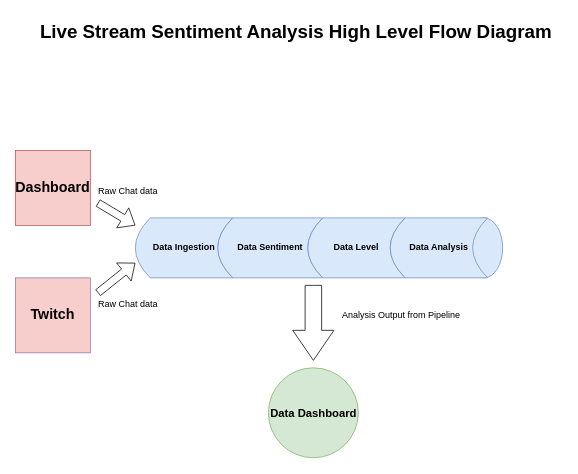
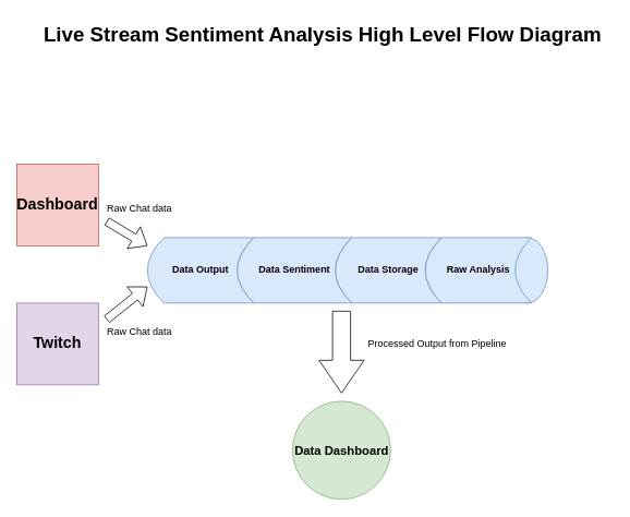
  <mxCell id="0" />
  <mxCell id="1" parent="0" />
  <mxCell id="2" value="" style="ellipse;whiteSpace=wrap;html=1;fillColor=#dae8fc;strokeColor=#6c8ebf;" vertex="1" parent="1"><mxGeometry x="620" y="290" width="50" height="80" as="geometry" /></mxCell>
  <mxCell id="3" value="&lt;b&gt;&lt;font style=&quot;font-size: 19px;&quot;&gt;Dashboard&lt;/font&gt;&lt;/b&gt;" style="whiteSpace=wrap;html=1;aspect=fixed;fillColor=#f8cecc;strokeColor=#b85450;" vertex="1" parent="1"><mxGeometry x="20" y="200" width="100" height="100" as="geometry" /></mxCell>
- <mxCell id="4" value="&lt;b&gt;&lt;font style=&quot;font-size: 19px;&quot;&gt;Twitch&lt;/font&gt;&lt;/b&gt;" style="whiteSpace=wrap;html=1;aspect=fixed;fillColor=#f8cecc;strokeColor=#9673a6;" vertex="1" parent="1"><mxGeometry x="20" y="370" width="100" height="100" as="geometry" /></mxCell>
- <mxCell id="5" value="&lt;b&gt;Data Ingestion&lt;/b&gt;" style="shape=dataStorage;whiteSpace=wrap;html=1;fixedSize=1;fillColor=#dae8fc;strokeColor=#6c8ebf;" vertex="1" parent="1"><mxGeometry x="180" y="290" width="130" height="80" as="geometry" /></mxCell>
+ <mxCell id="4" value="&lt;b&gt;&lt;font style=&quot;font-size: 19px;&quot;&gt;Twitch&lt;/font&gt;&lt;/b&gt;" style="whiteSpace=wrap;html=1;aspect=fixed;fillColor=#e1d5e7;strokeColor=#9673a6;" vertex="1" parent="1"><mxGeometry x="20" y="370" width="100" height="100" as="geometry" /></mxCell>
+ <mxCell id="5" value="&lt;b&gt;Data Output&lt;/b&gt;" style="shape=dataStorage;whiteSpace=wrap;html=1;fixedSize=1;fillColor=#dae8fc;strokeColor=#6c8ebf;" vertex="1" parent="1"><mxGeometry x="180" y="290" width="130" height="80" as="geometry" /></mxCell>
  <mxCell id="6" value="&lt;b&gt;Data Sentiment&lt;/b&gt;" style="shape=dataStorage;whiteSpace=wrap;html=1;fixedSize=1;fillColor=#dae8fc;strokeColor=#6c8ebf;" vertex="1" parent="1"><mxGeometry x="290" y="290" width="140" height="80" as="geometry" /></mxCell>
  <mxCell id="7" value="" style="shape=flexArrow;endArrow=classic;html=1;rounded=0;" edge="1" parent="1"><mxGeometry width="50" height="50" relative="1" as="geometry"><mxPoint x="130" y="270" as="sourcePoint" /><mxPoint x="180" y="300" as="targetPoint" /></mxGeometry></mxCell>
  <mxCell id="8" value="" style="shape=flexArrow;endArrow=classic;html=1;rounded=0;" edge="1" parent="1"><mxGeometry width="50" height="50" relative="1" as="geometry"><mxPoint x="130" y="390" as="sourcePoint" /><mxPoint x="180" y="350" as="targetPoint" /></mxGeometry></mxCell>
- <mxCell id="9" value="&lt;b&gt;Data Level&lt;/b&gt;" style="shape=dataStorage;whiteSpace=wrap;html=1;fixedSize=1;fillColor=#dae8fc;strokeColor=#6c8ebf;" vertex="1" parent="1"><mxGeometry x="410" y="290" width="130" height="80" as="geometry" /></mxCell>
- <mxCell id="10" value="&lt;b&gt;Data Analysis&lt;/b&gt;" style="shape=dataStorage;whiteSpace=wrap;html=1;fixedSize=1;fillColor=#dae8fc;strokeColor=#6c8ebf;" vertex="1" parent="1"><mxGeometry x="520" y="290" width="130" height="80" as="geometry" /></mxCell>
+ <mxCell id="9" value="&lt;b&gt;Data Storage&lt;/b&gt;" style="shape=dataStorage;whiteSpace=wrap;html=1;fixedSize=1;fillColor=#dae8fc;strokeColor=#6c8ebf;" vertex="1" parent="1"><mxGeometry x="410" y="290" width="130" height="80" as="geometry" /></mxCell>
+ <mxCell id="10" value="&lt;b&gt;Raw Analysis&lt;/b&gt;" style="shape=dataStorage;whiteSpace=wrap;html=1;fixedSize=1;fillColor=#dae8fc;strokeColor=#6c8ebf;" vertex="1" parent="1"><mxGeometry x="520" y="290" width="130" height="80" as="geometry" /></mxCell>
  <mxCell id="11" value="" style="html=1;shadow=0;dashed=0;align=center;verticalAlign=middle;shape=mxgraph.arrows2.arrow;dy=0.6;dx=40;direction=south;notch=0;" vertex="1" parent="1"><mxGeometry x="390" y="380" width="55" height="100" as="geometry" /></mxCell>
  <mxCell id="12" value="&lt;font style=&quot;font-size: 15px;&quot;&gt;&lt;b&gt;Data Dashboard&lt;/b&gt;&lt;/font&gt;" style="ellipse;whiteSpace=wrap;html=1;aspect=fixed;fillColor=#d5e8d4;strokeColor=#82b366;" vertex="1" parent="1"><mxGeometry x="357.5" y="490" width="120" height="120" as="geometry" /></mxCell>
  <mxCell id="13" value="Raw Chat data" style="text;html=1;align=center;verticalAlign=middle;resizable=0;points=[];autosize=1;strokeColor=none;fillColor=none;" vertex="1" parent="1"><mxGeometry x="120" y="240" width="100" height="30" as="geometry" /></mxCell>
  <mxCell id="14" value="Raw Chat data" style="text;html=1;align=center;verticalAlign=middle;resizable=0;points=[];autosize=1;strokeColor=none;fillColor=none;" vertex="1" parent="1"><mxGeometry x="120" y="390" width="100" height="30" as="geometry" /></mxCell>
- <mxCell id="15" value="Analysis Output from Pipeline" style="text;html=1;align=center;verticalAlign=middle;whiteSpace=wrap;rounded=0;" vertex="1" parent="1"><mxGeometry x="440" y="405" width="190" height="30" as="geometry" /></mxCell>
+ <mxCell id="15" value="Processed Output from Pipeline" style="text;html=1;align=center;verticalAlign=middle;whiteSpace=wrap;rounded=0;" vertex="1" parent="1"><mxGeometry x="440" y="405" width="190" height="30" as="geometry" /></mxCell>
  <mxCell id="16" value="&lt;font style=&quot;font-size: 25px;&quot;&gt;&lt;b&gt;Live Stream Sentiment Analysis High Level Flow Diagram&lt;/b&gt;&lt;/font&gt;" style="text;html=1;align=center;verticalAlign=middle;resizable=0;points=[];autosize=1;strokeColor=none;fillColor=none;fontStyle=0" vertex="1" parent="1"><mxGeometry x="39" y="20" width="710" height="40" as="geometry" /></mxCell>
